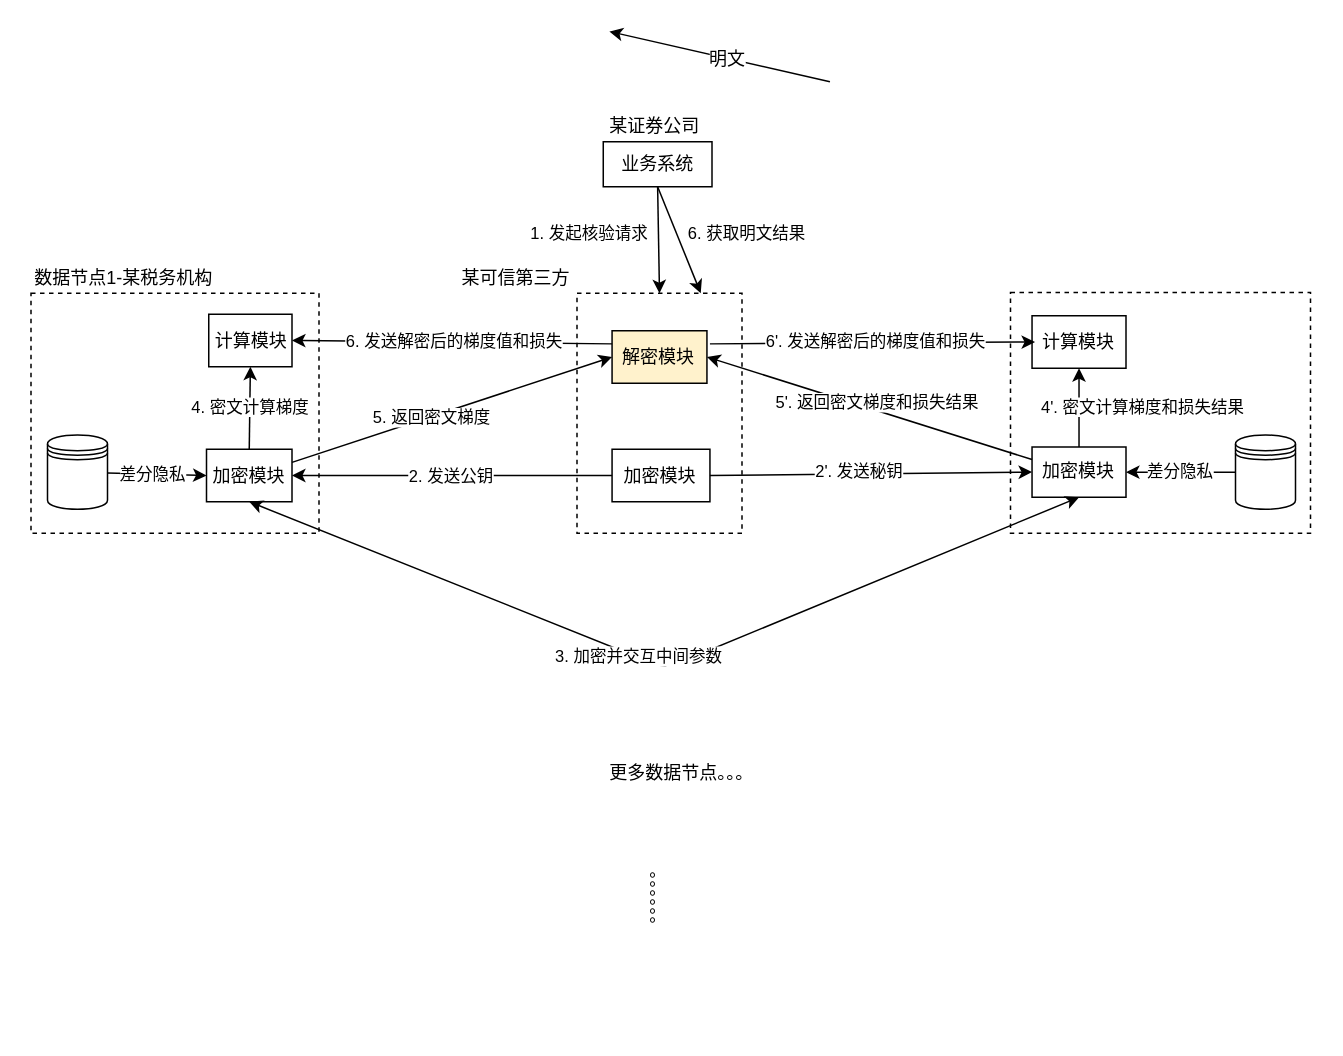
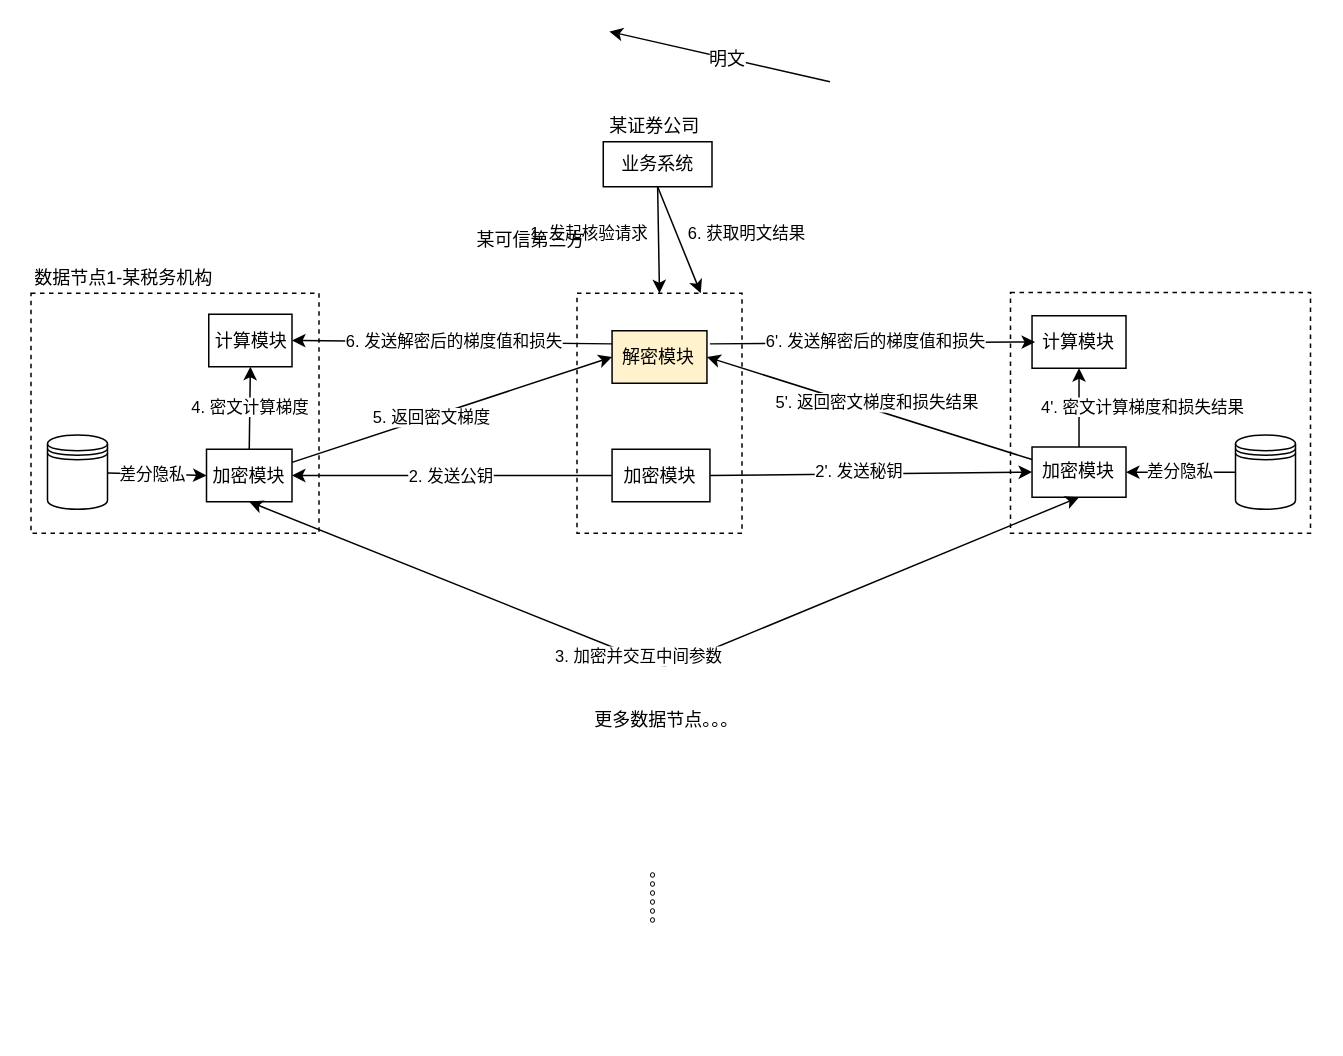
  <mxCell id="0" />
  <mxCell id="1" parent="0" />
  <mxCell id="2" value="" style="rounded=0;whiteSpace=wrap;html=1;fillColor=none;labelPosition=center;verticalLabelPosition=middle;align=center;verticalAlign=middle;dashed=1;" parent="1" vertex="1"><mxGeometry x="384" y="195" width="110" height="160" as="geometry" /></mxCell>
  <mxCell id="3" value="" style="rounded=0;whiteSpace=wrap;html=1;dashed=1;" parent="1" vertex="1"><mxGeometry x="673" y="194.5" width="200" height="160.5" as="geometry" /></mxCell>
  <mxCell id="4" value="" style="rounded=0;whiteSpace=wrap;html=1;dashed=1;" parent="1" vertex="1"><mxGeometry x="20" y="195" width="192" height="160" as="geometry" /></mxCell>
  <mxCell id="5" value="计算模块" style="rounded=0;whiteSpace=wrap;html=1;" parent="1" vertex="1"><mxGeometry x="138.5" y="209" width="55.5" height="35" as="geometry" /></mxCell>
  <mxCell id="6" value="" style="shape=datastore;whiteSpace=wrap;html=1;" parent="1" vertex="1"><mxGeometry x="31" y="289.5" width="40" height="49.5" as="geometry" /></mxCell>
  <mxCell id="7" value="" style="endArrow=classic;html=1;entryX=0;entryY=0.5;entryDx=0;entryDy=0;" parent="1" source="6" target="14" edge="1"><mxGeometry width="50" height="50" relative="1" as="geometry"><mxPoint x="-4.5" y="187" as="sourcePoint" /><mxPoint x="45.5" y="137" as="targetPoint" /></mxGeometry></mxCell>
  <mxCell id="8" value="差分隐私" style="edgeLabel;html=1;align=center;verticalAlign=middle;resizable=0;points=[];" vertex="1" connectable="0" parent="7"><mxGeometry x="-0.19" relative="1" as="geometry"><mxPoint x="3" as="offset" /></mxGeometry></mxCell>
  <mxCell id="9" value="计算模块" style="rounded=0;whiteSpace=wrap;html=1;" parent="1" vertex="1"><mxGeometry x="687.36" y="210" width="62.64" height="35" as="geometry" /></mxCell>
  <mxCell id="10" value="数据节点1-某税务机构" style="text;html=1;strokeColor=none;fillColor=none;align=center;verticalAlign=middle;whiteSpace=wrap;rounded=0;" parent="1" vertex="1"><mxGeometry x="21" y="174.5" width="122" height="20" as="geometry" /></mxCell>
  <mxCell id="11" value="加密模块" style="rounded=0;whiteSpace=wrap;html=1;" parent="1" vertex="1"><mxGeometry x="687.36" y="297.5" width="62.64" height="33.5" as="geometry" /></mxCell>
  <mxCell id="12" value="加密模块" style="rounded=0;whiteSpace=wrap;html=1;" parent="1" vertex="1"><mxGeometry x="407.38" y="299" width="65.25" height="35" as="geometry" /></mxCell>
  <mxCell id="13" value="解密模块" style="rounded=0;whiteSpace=wrap;html=1;fillColor=#fff2cc;" parent="1" vertex="1"><mxGeometry x="407.38" y="220" width="63.25" height="35" as="geometry" /></mxCell>
  <mxCell id="14" value="加密模块" style="rounded=0;whiteSpace=wrap;html=1;" parent="1" vertex="1"><mxGeometry x="137" y="299" width="57" height="35" as="geometry" /></mxCell>
  <mxCell id="15" value="" style="endArrow=classic;html=1;entryX=0;entryY=0.5;entryDx=0;entryDy=0;exitX=1;exitY=0.5;exitDx=0;exitDy=0;" parent="1" source="12" target="11" edge="1"><mxGeometry width="50" height="50" relative="1" as="geometry"><mxPoint x="585.25" y="330" as="sourcePoint" /><mxPoint x="823" y="232.5" as="targetPoint" /></mxGeometry></mxCell>
  <mxCell id="16" value="2'. 发送秘钥" style="edgeLabel;html=1;align=center;verticalAlign=middle;resizable=0;points=[];" vertex="1" connectable="0" parent="15"><mxGeometry x="-0.079" y="2" relative="1" as="geometry"><mxPoint as="offset" /></mxGeometry></mxCell>
  <mxCell id="17" value="" style="endArrow=classic;html=1;exitX=0.5;exitY=0;exitDx=0;exitDy=0;entryX=0.5;entryY=1;entryDx=0;entryDy=0;" parent="1" edge="1"><mxGeometry width="50" height="50" relative="1" as="geometry"><mxPoint x="552.62" y="54" as="sourcePoint" /><mxPoint x="405.57" y="20.5" as="targetPoint" /></mxGeometry></mxCell>
  <mxCell id="18" value="明文" style="text;html=1;align=center;verticalAlign=middle;resizable=0;points=[];labelBackgroundColor=#ffffff;" parent="17" vertex="1" connectable="0"><mxGeometry x="-0.057" relative="1" as="geometry"><mxPoint as="offset" /></mxGeometry></mxCell>
  <mxCell id="19" value="" style="endArrow=classic;html=1;entryX=0.5;entryY=0;entryDx=0;entryDy=0;exitX=0.5;exitY=1;exitDx=0;exitDy=0;" parent="1" source="40" target="2" edge="1"><mxGeometry width="50" height="50" relative="1" as="geometry"><mxPoint x="439.778" y="105" as="sourcePoint" /><mxPoint x="439.75" y="54" as="targetPoint" /></mxGeometry></mxCell>
  <mxCell id="20" value="1. 发起核验请求" style="edgeLabel;html=1;align=center;verticalAlign=middle;resizable=0;points=[];" parent="19" vertex="1" connectable="0"><mxGeometry x="-0.442" y="-1" relative="1" as="geometry"><mxPoint x="-45.6" y="10.01" as="offset" /></mxGeometry></mxCell>
  <mxCell id="21" value="" style="endArrow=classic;html=1;entryX=0.75;entryY=0;entryDx=0;entryDy=0;exitX=0.5;exitY=1;exitDx=0;exitDy=0;" parent="1" source="40" target="2" edge="1"><mxGeometry width="50" height="50" relative="1" as="geometry"><mxPoint x="448.75" y="105" as="sourcePoint" /><mxPoint x="534" y="-12" as="targetPoint" /></mxGeometry></mxCell>
  <mxCell id="22" value="6. 获取明文结果" style="edgeLabel;html=1;align=center;verticalAlign=middle;resizable=0;points=[];" parent="21" vertex="1" connectable="0"><mxGeometry x="-0.212" relative="1" as="geometry"><mxPoint x="47.28" y="2.86" as="offset" /></mxGeometry></mxCell>
  <mxCell id="23" value="2. 发送公钥" style="endArrow=classic;html=1;exitX=0;exitY=0.5;exitDx=0;exitDy=0;entryX=1;entryY=0.5;entryDx=0;entryDy=0;" edge="1" parent="1" source="12" target="14"><mxGeometry width="50" height="50" relative="1" as="geometry"><mxPoint x="453" y="215" as="sourcePoint" /><mxPoint x="503" y="165" as="targetPoint" /></mxGeometry></mxCell>
  <mxCell id="24" value="" style="endArrow=classic;startArrow=classic;html=1;exitX=0.5;exitY=1;exitDx=0;exitDy=0;entryX=0.5;entryY=1;entryDx=0;entryDy=0;" edge="1" parent="1" source="14" target="11"><mxGeometry width="50" height="50" relative="1" as="geometry"><mxPoint x="453" y="215" as="sourcePoint" /><mxPoint x="503" y="165" as="targetPoint" /><Array as="points"><mxPoint x="443" y="445" /></Array></mxGeometry></mxCell>
  <mxCell id="25" value="3. 加密并交互中间参数" style="edgeLabel;html=1;align=center;verticalAlign=middle;resizable=0;points=[];" vertex="1" connectable="0" parent="24"><mxGeometry x="-0.084" y="14" relative="1" as="geometry"><mxPoint x="-0.36" y="13.53" as="offset" /></mxGeometry></mxCell>
  <mxCell id="26" value="4. 密文计算梯度" style="endArrow=classic;html=1;exitX=0.5;exitY=0;exitDx=0;exitDy=0;entryX=0.5;entryY=1;entryDx=0;entryDy=0;" edge="1" parent="1" source="14" target="5"><mxGeometry width="50" height="50" relative="1" as="geometry"><mxPoint x="443" y="215" as="sourcePoint" /><mxPoint x="493" y="165" as="targetPoint" /></mxGeometry></mxCell>
  <mxCell id="27" value="" style="endArrow=classic;html=1;exitX=0.5;exitY=0;exitDx=0;exitDy=0;entryX=0.5;entryY=1;entryDx=0;entryDy=0;" edge="1" parent="1" source="11" target="9"><mxGeometry width="50" height="50" relative="1" as="geometry"><mxPoint x="400" y="213" as="sourcePoint" /><mxPoint x="450" y="163" as="targetPoint" /></mxGeometry></mxCell>
  <mxCell id="28" value="4'. 密文计算梯度和损失结果" style="edgeLabel;html=1;align=center;verticalAlign=middle;resizable=0;points=[];" vertex="1" connectable="0" parent="27"><mxGeometry x="0.007" relative="1" as="geometry"><mxPoint x="41.32" y="-0.75" as="offset" /></mxGeometry></mxCell>
  <mxCell id="29" value="差分隐私" style="endArrow=classic;html=1;exitX=0;exitY=0.5;exitDx=0;exitDy=0;entryX=1;entryY=0.5;entryDx=0;entryDy=0;" edge="1" parent="1" source="37" target="11"><mxGeometry width="50" height="50" relative="1" as="geometry"><mxPoint x="830" y="309.75" as="sourcePoint" /><mxPoint x="450" y="163" as="targetPoint" /></mxGeometry></mxCell>
  <mxCell id="30" value="" style="endArrow=classic;html=1;exitX=1;exitY=0.25;exitDx=0;exitDy=0;entryX=0;entryY=0.5;entryDx=0;entryDy=0;" edge="1" parent="1" source="14" target="13"><mxGeometry width="50" height="50" relative="1" as="geometry"><mxPoint x="453" y="215" as="sourcePoint" /><mxPoint x="503" y="165" as="targetPoint" /></mxGeometry></mxCell>
  <mxCell id="31" value="5. 返回密文梯度" style="edgeLabel;html=1;align=center;verticalAlign=middle;resizable=0;points=[];" vertex="1" connectable="0" parent="30"><mxGeometry x="-0.135" relative="1" as="geometry"><mxPoint as="offset" /></mxGeometry></mxCell>
  <mxCell id="32" value="" style="endArrow=classic;html=1;exitX=0;exitY=0.25;exitDx=0;exitDy=0;entryX=1;entryY=0.5;entryDx=0;entryDy=0;" edge="1" parent="1" source="11" target="13"><mxGeometry width="50" height="50" relative="1" as="geometry"><mxPoint x="453" y="215" as="sourcePoint" /><mxPoint x="503" y="165" as="targetPoint" /></mxGeometry></mxCell>
  <mxCell id="33" value="5'. 返回密文梯度和损失结果" style="edgeLabel;html=1;align=center;verticalAlign=middle;resizable=0;points=[];" vertex="1" connectable="0" parent="32"><mxGeometry x="0.142" y="1" relative="1" as="geometry"><mxPoint x="19.92" y="0.28" as="offset" /></mxGeometry></mxCell>
  <mxCell id="34" value="" style="endArrow=classic;html=1;exitX=0;exitY=0.25;exitDx=0;exitDy=0;entryX=1;entryY=0.5;entryDx=0;entryDy=0;" edge="1" parent="1" source="13" target="5"><mxGeometry width="50" height="50" relative="1" as="geometry"><mxPoint x="453" y="215" as="sourcePoint" /><mxPoint x="503" y="165" as="targetPoint" /></mxGeometry></mxCell>
  <mxCell id="35" value="6. 发送解密后的梯度值和损失" style="edgeLabel;html=1;align=center;verticalAlign=middle;resizable=0;points=[];" vertex="1" connectable="0" parent="34"><mxGeometry x="-0.003" y="-1" relative="1" as="geometry"><mxPoint as="offset" /></mxGeometry></mxCell>
  <mxCell id="36" value="6'. 发送解密后的梯度值和损失" style="endArrow=classic;html=1;exitX=1;exitY=0.25;exitDx=0;exitDy=0;entryX=0;entryY=0.5;entryDx=0;entryDy=0;" edge="1" parent="1"><mxGeometry x="0.018" y="1" width="50" height="50" relative="1" as="geometry"><mxPoint x="472.63" y="228.75" as="sourcePoint" /><mxPoint x="689.36" y="227.5" as="targetPoint" /><mxPoint as="offset" /></mxGeometry></mxCell>
  <mxCell id="37" value="" style="shape=datastore;whiteSpace=wrap;html=1;" vertex="1" parent="1"><mxGeometry x="823" y="289.5" width="40" height="49.5" as="geometry" /></mxCell>
  <mxCell id="38" value="。。。。。。" style="rounded=0;whiteSpace=wrap;html=1;dashed=1;strokeColor=none;fillColor=none;direction=west;rotation=90;" vertex="1" parent="1"><mxGeometry x="337.75" y="525" width="200" height="153.5" as="geometry" /></mxCell>
- <mxCell id="39" value="更多数据节点。。。" style="text;html=1;strokeColor=none;fillColor=none;align=center;verticalAlign=middle;whiteSpace=wrap;rounded=0;" vertex="1" parent="1"><mxGeometry x="384" y="505" width="140" height="20" as="geometry" /></mxCell>
+ <mxCell id="39" value="更多数据节点。。。" style="text;html=1;strokeColor=none;fillColor=none;align=center;verticalAlign=middle;whiteSpace=wrap;rounded=0;" vertex="1" parent="1"><mxGeometry x="374" y="470" width="140" height="20" as="geometry" /></mxCell>
  <mxCell id="40" value="业务系统" style="rounded=0;whiteSpace=wrap;html=1;dashed=0;" vertex="1" parent="1"><mxGeometry x="401.51" y="94" width="72.49" height="30" as="geometry" /></mxCell>
  <mxCell id="41" value="某证券公司" style="text;html=1;strokeColor=none;fillColor=none;align=center;verticalAlign=middle;whiteSpace=wrap;rounded=0;" vertex="1" parent="1"><mxGeometry x="400.63" y="74" width="70" height="20" as="geometry" /></mxCell>
- <mxCell id="42" value="某可信第三方" style="text;html=1;strokeColor=none;fillColor=none;align=center;verticalAlign=middle;whiteSpace=wrap;rounded=0;" vertex="1" parent="1"><mxGeometry x="303" y="175" width="81" height="20" as="geometry" /></mxCell>
+ <mxCell id="42" value="某可信第三方" style="text;html=1;strokeColor=none;fillColor=none;align=center;verticalAlign=middle;whiteSpace=wrap;rounded=0;" vertex="1" parent="1"><mxGeometry x="313" y="150" width="81" height="20" as="geometry" /></mxCell>
